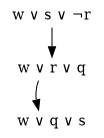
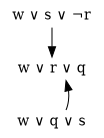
  digraph {
    nodesep=0.6
    ranksep=0.4
    node [shape=none]
    n1 [height=0.1 label=<w &or; r &or; q>]
    n2 [height=0.1 label=<w &or; q &or; s>]
    n3 [height=0.1 label=<w &or; s &or; &not;r>]
-   n1 -> n2
+   n2 -> n1
    n3 -> n1
  }
